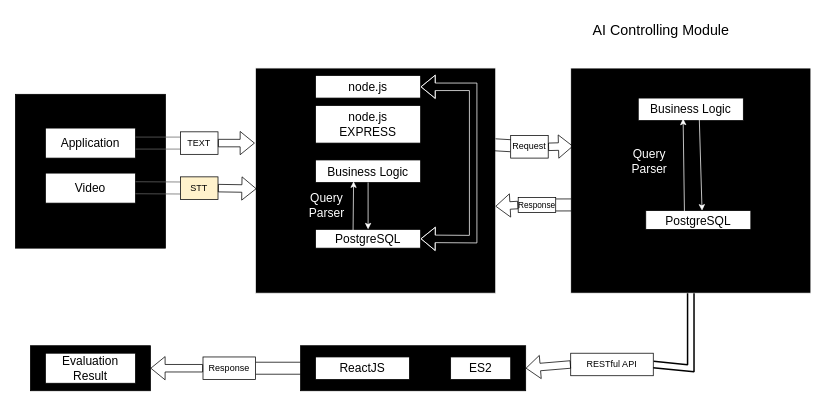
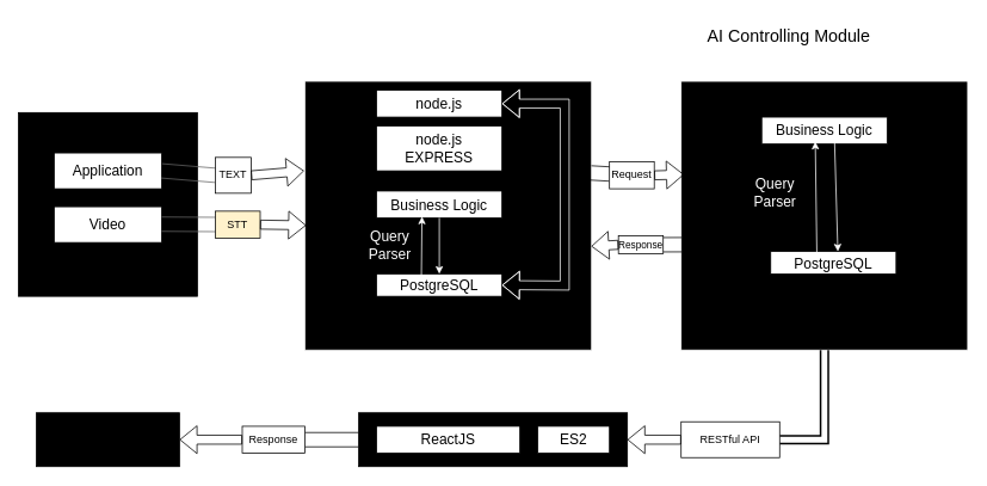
  <mxCell id="0" />
  <mxCell id="1" parent="0" />
  <mxCell id="2" value="" style="rounded=0;whiteSpace=wrap;html=1;fillColor=#000000;strokeColor=#ededed;" parent="1" vertex="1"><mxGeometry x="340" y="90" width="320" height="300" as="geometry" /></mxCell>
  <mxCell id="3" value="" style="rounded=0;whiteSpace=wrap;html=1;fillColor=#000000;" parent="1" vertex="1"><mxGeometry x="20" y="125" width="200" height="205" as="geometry" /></mxCell>
  <mxCell id="4" value="&lt;font style=&quot;font-size: 16px;&quot;&gt;Application&lt;/font&gt;" style="rounded=0;whiteSpace=wrap;html=1;" parent="1" vertex="1"><mxGeometry x="60" y="170" width="120" height="40" as="geometry" /></mxCell>
  <mxCell id="5" value="&lt;font style=&quot;font-size: 16px;&quot;&gt;Video&lt;/font&gt;" style="rounded=0;whiteSpace=wrap;html=1;" parent="1" vertex="1"><mxGeometry x="60" y="230" width="120" height="40" as="geometry" /></mxCell>
  <mxCell id="6" value="" style="shape=link;html=1;rounded=0;width=16;fillColor=#f5f5f5;strokeColor=#666666;" parent="1" target="7" edge="1"><mxGeometry width="100" relative="1" as="geometry"><mxPoint x="180" y="249.5" as="sourcePoint" /><mxPoint x="240" y="250" as="targetPoint" /></mxGeometry></mxCell>
  <mxCell id="7" value="STT" style="rounded=0;whiteSpace=wrap;html=1;fillColor=#fff2cc;" parent="1" vertex="1"><mxGeometry x="240" y="235" width="50" height="30" as="geometry" /></mxCell>
  <mxCell id="8" value="" style="shape=flexArrow;endArrow=classic;html=1;rounded=0;exitX=1;exitY=0.5;exitDx=0;exitDy=0;entryX=0.004;entryY=0.536;entryDx=0;entryDy=0;entryPerimeter=0;" parent="1" source="7" target="2" edge="1"><mxGeometry width="50" height="50" relative="1" as="geometry"><mxPoint x="180" y="300" as="sourcePoint" /><mxPoint x="230" y="250" as="targetPoint" /></mxGeometry></mxCell>
  <mxCell id="9" value="" style="shape=link;html=1;rounded=0;width=16;entryX=0;entryY=0.5;entryDx=0;entryDy=0;exitX=1;exitY=0.5;exitDx=0;exitDy=0;fillColor=#f5f5f5;gradientColor=#b3b3b3;strokeColor=#666666;" parent="1" source="4" target="10" edge="1"><mxGeometry width="100" relative="1" as="geometry"><mxPoint x="180" y="200" as="sourcePoint" /><mxPoint x="239.899" y="140.5" as="targetPoint" /></mxGeometry></mxCell>
- <mxCell id="10" value="TEXT" style="rounded=0;whiteSpace=wrap;html=1;" parent="1" vertex="1"><mxGeometry x="240" y="175" width="50" height="30" as="geometry" /></mxCell>
+ <mxCell id="10" value="TEXT" style="rounded=0;whiteSpace=wrap;html=1;" parent="1" vertex="1"><mxGeometry x="240" y="175" width="40" height="40" as="geometry" /></mxCell>
  <mxCell id="11" value="" style="shape=flexArrow;endArrow=classic;html=1;rounded=0;exitX=1;exitY=0.5;exitDx=0;exitDy=0;" parent="1" source="10" edge="1"><mxGeometry width="50" height="50" relative="1" as="geometry"><mxPoint x="190" y="310" as="sourcePoint" /><mxPoint x="339" y="190" as="targetPoint" /></mxGeometry></mxCell>
  <mxCell id="12" value="" style="rounded=0;whiteSpace=wrap;html=1;fillColor=#000000;strokeColor=#FFFFFF;" parent="1" vertex="1"><mxGeometry x="760" y="90" width="320" height="300" as="geometry" /></mxCell>
  <mxCell id="13" value="&lt;font style=&quot;font-size: 19px;&quot;&gt;AI Controlling Module&lt;/font&gt;" style="text;html=1;align=center;verticalAlign=middle;resizable=0;points=[];autosize=1;strokeColor=none;fillColor=none;" parent="1" vertex="1"><mxGeometry x="775" y="20" width="210" height="40" as="geometry" /></mxCell>
  <mxCell id="14" value="&lt;font style=&quot;font-size: 16px;&quot;&gt;node.js&lt;/font&gt;" style="rounded=0;whiteSpace=wrap;html=1;" parent="1" vertex="1"><mxGeometry x="420" y="100" width="140" height="30" as="geometry" /></mxCell>
  <mxCell id="15" value="&lt;font style=&quot;font-size: 16px;&quot;&gt;node.js&lt;/font&gt;&lt;div&gt;&lt;font style=&quot;font-size: 16px;&quot;&gt;EXPRESS&lt;/font&gt;&lt;/div&gt;" style="rounded=0;whiteSpace=wrap;html=1;" parent="1" vertex="1"><mxGeometry x="420" y="140" width="140" height="50" as="geometry" /></mxCell>
  <mxCell id="16" value="&lt;span style=&quot;font-size: 16px;&quot;&gt;Business Logic&lt;/span&gt;" style="rounded=0;whiteSpace=wrap;html=1;" parent="1" vertex="1"><mxGeometry x="420" y="212.5" width="140" height="30" as="geometry" /></mxCell>
  <mxCell id="17" value="" style="edgeStyle=orthogonalEdgeStyle;rounded=0;orthogonalLoop=1;jettySize=auto;html=1;" parent="1" source="18" target="16" edge="1"><mxGeometry relative="1" as="geometry" /></mxCell>
  <mxCell id="18" value="&lt;span style=&quot;font-size: 16px;&quot;&gt;PostgreSQL&lt;/span&gt;" style="rounded=0;whiteSpace=wrap;html=1;" parent="1" vertex="1"><mxGeometry x="420" y="305" width="140" height="25" as="geometry" /></mxCell>
  <mxCell id="19" value="" style="shape=flexArrow;endArrow=classic;startArrow=classic;html=1;rounded=0;strokeColor=#FFFFFF;entryX=1;entryY=0.5;entryDx=0;entryDy=0;exitX=1;exitY=0.5;exitDx=0;exitDy=0;" parent="1" source="18" target="14" edge="1"><mxGeometry width="100" height="100" relative="1" as="geometry"><mxPoint x="550" y="290" as="sourcePoint" /><mxPoint x="650" y="190" as="targetPoint" /><Array as="points"><mxPoint x="630" y="318" /><mxPoint x="630" y="115" /></Array></mxGeometry></mxCell>
  <mxCell id="20" value="" style="shape=link;html=1;rounded=0;width=16;exitX=0.998;exitY=0.341;exitDx=0;exitDy=0;exitPerimeter=0;" parent="1" source="2" target="21" edge="1"><mxGeometry width="100" relative="1" as="geometry"><mxPoint x="670.952" y="240" as="sourcePoint" /><mxPoint x="250" y="260" as="targetPoint" /><Array as="points" /></mxGeometry></mxCell>
  <mxCell id="21" value="&lt;span style=&quot;background-color: rgb(255, 255, 255);&quot;&gt;Request&lt;/span&gt;" style="rounded=0;whiteSpace=wrap;html=1;strokeColor=#000000;" parent="1" vertex="1"><mxGeometry x="680" y="180" width="50" height="30" as="geometry" /></mxCell>
  <mxCell id="22" value="" style="shape=flexArrow;endArrow=classic;html=1;rounded=0;exitX=1;exitY=0.5;exitDx=0;exitDy=0;entryX=0.01;entryY=0.347;entryDx=0;entryDy=0;entryPerimeter=0;" parent="1" source="21" target="12" edge="1"><mxGeometry width="50" height="50" relative="1" as="geometry"><mxPoint x="190" y="310" as="sourcePoint" /><mxPoint x="790" y="220" as="targetPoint" /></mxGeometry></mxCell>
  <mxCell id="23" value="&lt;font style=&quot;font-size: 16px;&quot;&gt;Business Logic&lt;/font&gt;" style="rounded=0;whiteSpace=wrap;html=1;" parent="1" vertex="1"><mxGeometry x="850" y="130" width="140" height="30" as="geometry" /></mxCell>
  <mxCell id="24" value="" style="endArrow=classic;html=1;rounded=0;strokeColor=#FFFFFF;exitX=0.357;exitY=0.059;exitDx=0;exitDy=0;exitPerimeter=0;entryX=0.362;entryY=0.95;entryDx=0;entryDy=0;entryPerimeter=0;" parent="1" source="18" target="16" edge="1"><mxGeometry width="50" height="50" relative="1" as="geometry"><mxPoint x="420" y="305" as="sourcePoint" /><mxPoint x="470" y="255" as="targetPoint" /></mxGeometry></mxCell>
  <mxCell id="25" value="" style="endArrow=classic;html=1;rounded=0;strokeColor=#FFFFFF;exitX=0.5;exitY=1;exitDx=0;exitDy=0;entryX=0.5;entryY=0;entryDx=0;entryDy=0;" parent="1" source="16" target="18" edge="1"><mxGeometry width="50" height="50" relative="1" as="geometry"><mxPoint x="480" y="316" as="sourcePoint" /><mxPoint x="480" y="265" as="targetPoint" /></mxGeometry></mxCell>
  <mxCell id="26" value="&lt;span style=&quot;font-size: 16px;&quot;&gt;PostgreSQL&lt;/span&gt;" style="rounded=0;whiteSpace=wrap;html=1;" parent="1" vertex="1"><mxGeometry x="860" y="280" width="140" height="25" as="geometry" /></mxCell>
  <mxCell id="27" value="" style="endArrow=classic;html=1;rounded=0;strokeColor=#FFFFFF;entryX=0.427;entryY=0.915;entryDx=0;entryDy=0;entryPerimeter=0;exitX=0.368;exitY=0.027;exitDx=0;exitDy=0;exitPerimeter=0;" parent="1" source="26" target="23" edge="1"><mxGeometry width="50" height="50" relative="1" as="geometry"><mxPoint x="900" y="280" as="sourcePoint" /><mxPoint x="480" y="265" as="targetPoint" /><Array as="points" /></mxGeometry></mxCell>
  <mxCell id="28" value="" style="endArrow=classic;html=1;rounded=0;strokeColor=#FFFFFF;exitX=0.581;exitY=0.931;exitDx=0;exitDy=0;exitPerimeter=0;" parent="1" source="23" edge="1"><mxGeometry width="50" height="50" relative="1" as="geometry"><mxPoint x="910" y="290" as="sourcePoint" /><mxPoint x="935" y="280" as="targetPoint" /><Array as="points" /></mxGeometry></mxCell>
  <mxCell id="29" value="&lt;font color=&quot;#ffffff&quot; style=&quot;font-size: 16px;&quot;&gt;Query Parser&lt;/font&gt;" style="rounded=0;whiteSpace=wrap;html=1;fillColor=#000000;" parent="1" vertex="1"><mxGeometry x="830" y="195" width="70" height="40" as="geometry" /></mxCell>
  <mxCell id="30" value="&lt;font color=&quot;#ffffff&quot; style=&quot;font-size: 16px;&quot;&gt;Query Parser&lt;/font&gt;" style="rounded=0;whiteSpace=wrap;html=1;fillColor=#000000;" parent="1" vertex="1"><mxGeometry x="410" y="250" width="50" height="45" as="geometry" /></mxCell>
  <mxCell id="31" value="" style="shape=link;html=1;rounded=0;entryX=0.5;entryY=1;entryDx=0;entryDy=0;exitX=1;exitY=0.5;exitDx=0;exitDy=0;strokeWidth=2;width=7.6;" parent="1" source="32" target="12" edge="1"><mxGeometry width="100" relative="1" as="geometry"><mxPoint x="920" y="510" as="sourcePoint" /><mxPoint x="760" y="330" as="targetPoint" /><Array as="points"><mxPoint x="920" y="490" /></Array></mxGeometry></mxCell>
- <mxCell id="32" value="RESTful API" style="rounded=0;whiteSpace=wrap;html=1;" parent="1" vertex="1"><mxGeometry x="760" y="470" width="110" height="30" as="geometry" /></mxCell>
+ <mxCell id="32" value="RESTful API" style="rounded=0;whiteSpace=wrap;html=1;" parent="1" vertex="1"><mxGeometry x="760" y="470" width="110" height="40" as="geometry" /></mxCell>
  <mxCell id="33" value="" style="shape=flexArrow;endArrow=classic;html=1;rounded=0;exitX=0;exitY=0.5;exitDx=0;exitDy=0;entryX=1;entryY=0.5;entryDx=0;entryDy=0;" parent="1" source="32" target="34" edge="1"><mxGeometry width="50" height="50" relative="1" as="geometry"><mxPoint x="800" y="430" as="sourcePoint" /><mxPoint x="710" y="470" as="targetPoint" /></mxGeometry></mxCell>
  <mxCell id="34" value="" style="rounded=0;whiteSpace=wrap;html=1;fillColor=#000000;" parent="1" vertex="1"><mxGeometry x="400" y="460" width="300" height="60" as="geometry" /></mxCell>
- <mxCell id="35" value="&lt;font style=&quot;font-size: 16px;&quot;&gt;ReactJS&lt;/font&gt;" style="rounded=0;whiteSpace=wrap;html=1;" parent="1" vertex="1"><mxGeometry x="420" y="475" width="125" height="30" as="geometry" /></mxCell>
+ <mxCell id="35" value="&lt;font style=&quot;font-size: 16px;&quot;&gt;ReactJS&lt;/font&gt;" style="rounded=0;whiteSpace=wrap;html=1;" parent="1" vertex="1"><mxGeometry x="420" y="475" width="160" height="30" as="geometry" /></mxCell>
  <mxCell id="36" value="&lt;font style=&quot;font-size: 16px;&quot;&gt;ES2&lt;/font&gt;" style="rounded=0;whiteSpace=wrap;html=1;" parent="1" vertex="1"><mxGeometry x="600" y="475" width="80" height="30" as="geometry" /></mxCell>
  <mxCell id="37" value="" style="shape=link;html=1;rounded=0;width=16;exitX=0;exitY=0.5;exitDx=0;exitDy=0;" parent="1" source="34" target="38" edge="1"><mxGeometry width="100" relative="1" as="geometry"><mxPoint x="360" y="475" as="sourcePoint" /><mxPoint x="244.5" y="475" as="targetPoint" /></mxGeometry></mxCell>
  <mxCell id="38" value="Response" style="rounded=0;whiteSpace=wrap;html=1;" parent="1" vertex="1"><mxGeometry x="270" y="475" width="70" height="30" as="geometry" /></mxCell>
  <mxCell id="39" value="" style="shape=flexArrow;endArrow=classic;html=1;rounded=0;exitX=0;exitY=0.5;exitDx=0;exitDy=0;" parent="1" source="38" edge="1"><mxGeometry width="50" height="50" relative="1" as="geometry"><mxPoint x="184.5" y="525" as="sourcePoint" /><mxPoint x="200" y="490" as="targetPoint" /></mxGeometry></mxCell>
  <mxCell id="40" value="" style="rounded=0;whiteSpace=wrap;html=1;fillColor=#000000;" parent="1" vertex="1"><mxGeometry x="40" y="460" width="160" height="60" as="geometry" /></mxCell>
- <mxCell id="41" value="&lt;font style=&quot;font-size: 16px;&quot;&gt;Evaluation Result&lt;/font&gt;" style="rounded=0;whiteSpace=wrap;html=1;" parent="1" vertex="1"><mxGeometry x="60" y="470" width="120" height="40" as="geometry" /></mxCell>
  <mxCell id="42" value="" style="shape=link;html=1;rounded=0;width=16;exitX=0.002;exitY=0.608;exitDx=0;exitDy=0;exitPerimeter=0;" parent="1" source="12" target="43" edge="1"><mxGeometry width="100" relative="1" as="geometry"><mxPoint x="840" y="430" as="sourcePoint" /><mxPoint x="704.5" y="410" as="targetPoint" /></mxGeometry></mxCell>
  <mxCell id="43" value="&lt;font style=&quot;font-size: 11px;&quot;&gt;Response&lt;/font&gt;" style="rounded=0;whiteSpace=wrap;html=1;" parent="1" vertex="1"><mxGeometry x="690" y="262.5" width="50" height="20" as="geometry" /></mxCell>
  <mxCell id="44" value="" style="shape=flexArrow;endArrow=classic;html=1;rounded=0;exitX=0;exitY=0.5;exitDx=0;exitDy=0;entryX=0.999;entryY=0.614;entryDx=0;entryDy=0;entryPerimeter=0;" parent="1" source="43" target="2" edge="1"><mxGeometry width="50" height="50" relative="1" as="geometry"><mxPoint x="644.5" y="460" as="sourcePoint" /><mxPoint x="660" y="425" as="targetPoint" /></mxGeometry></mxCell>
